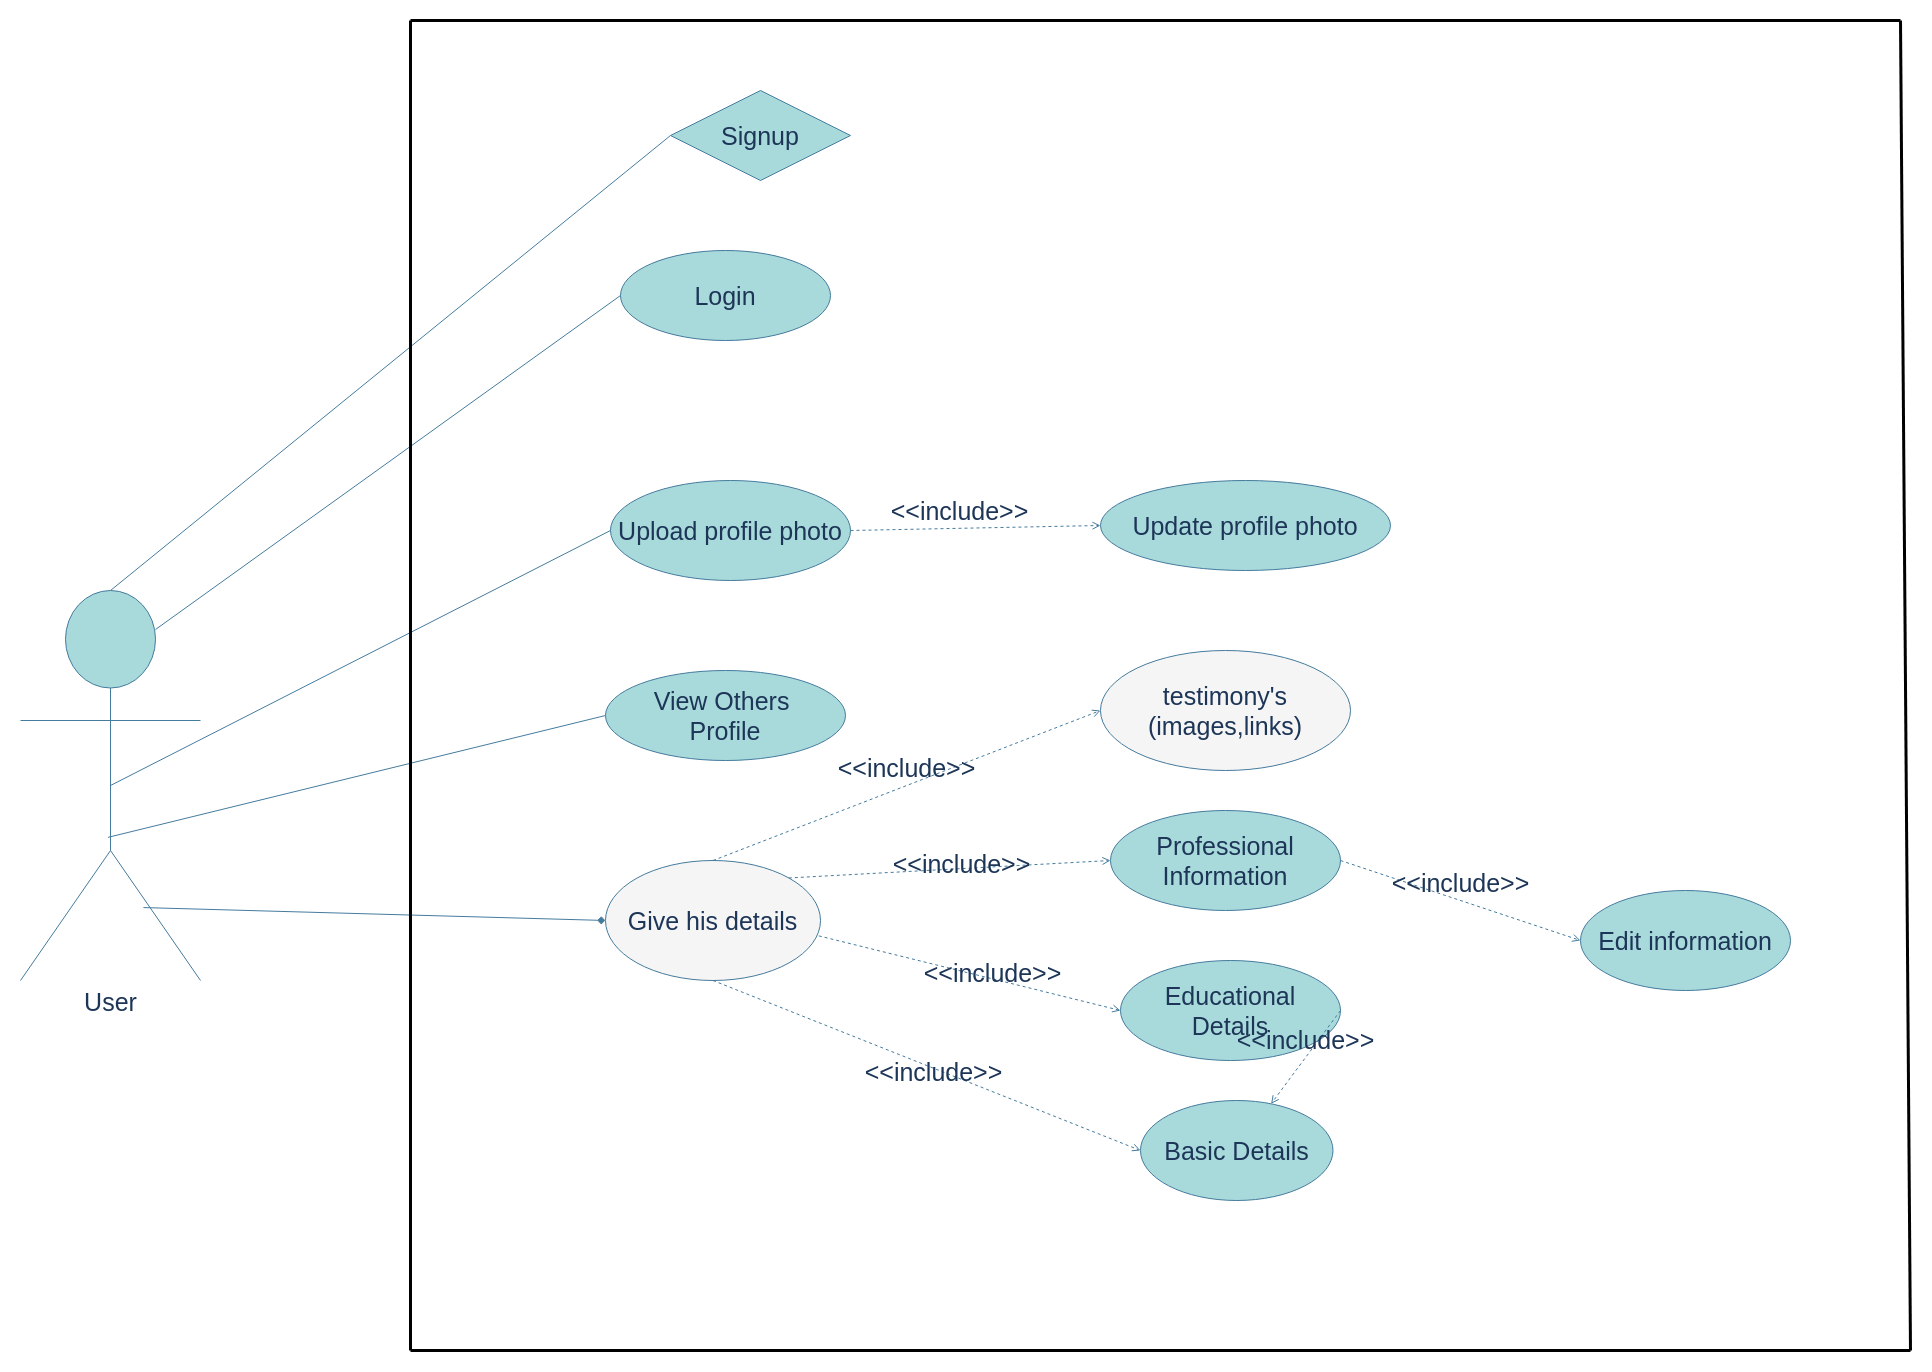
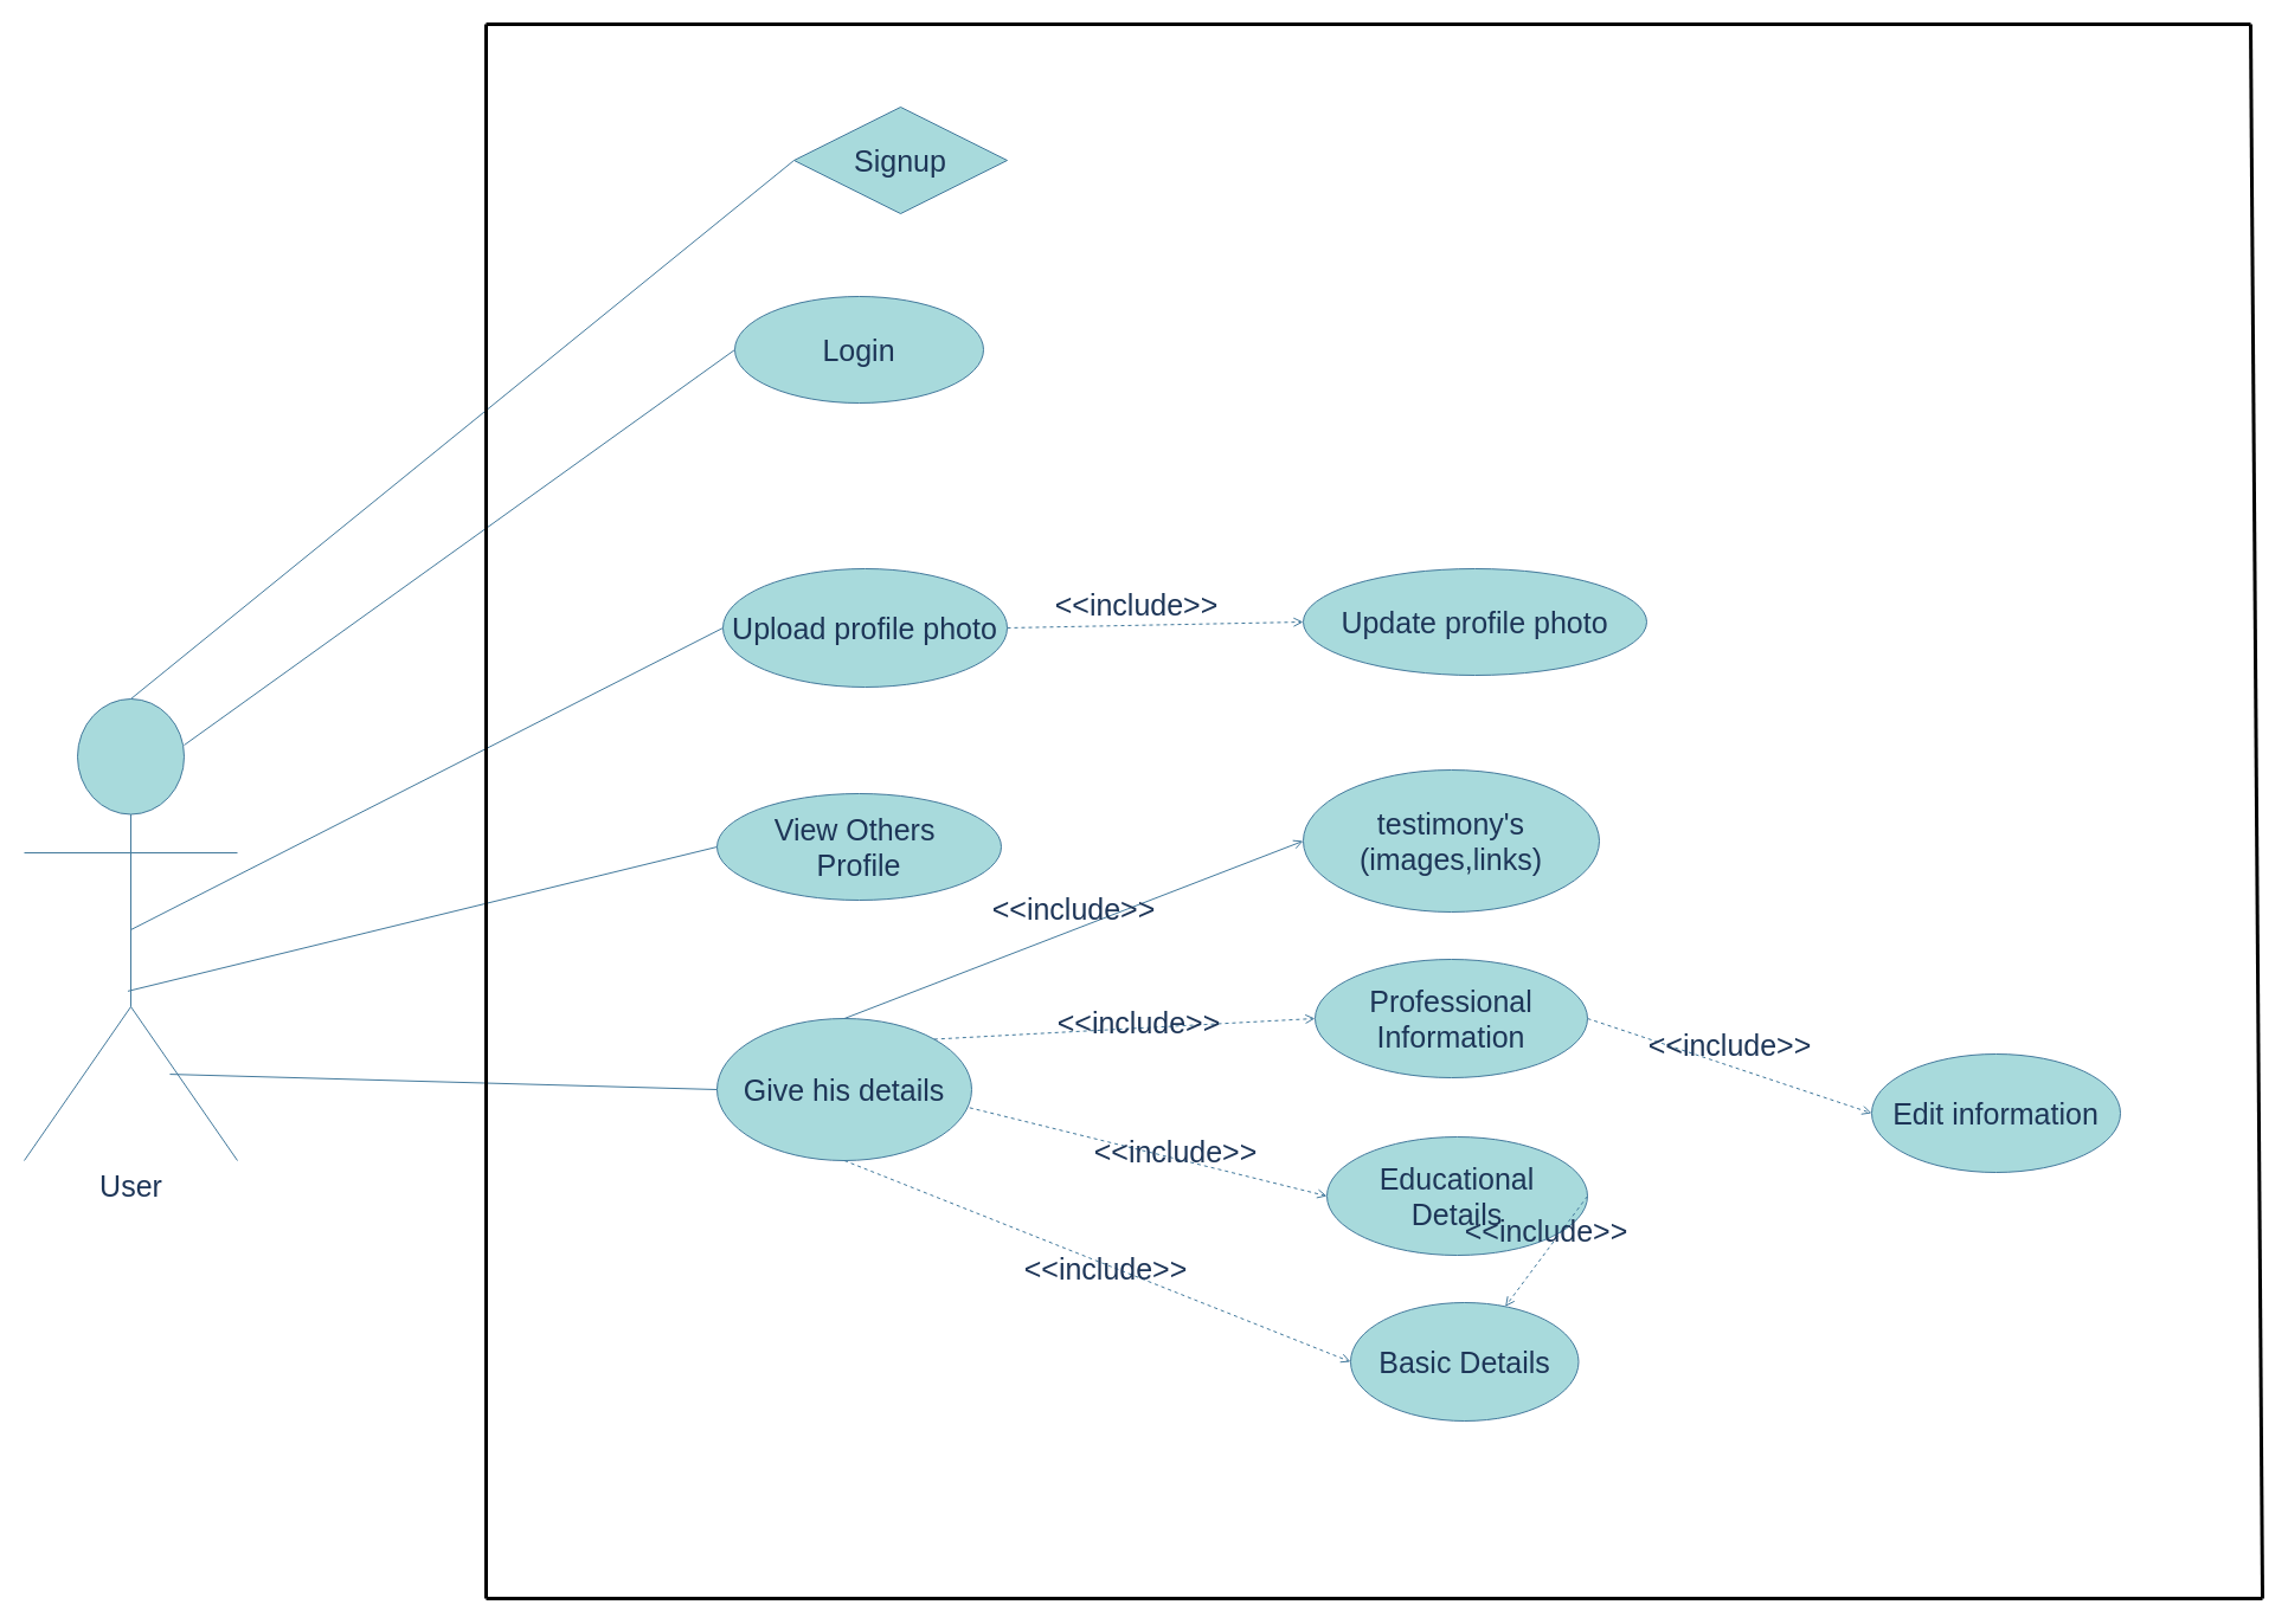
  <mxCell id="0" />
  <mxCell id="1" parent="0" />
  <mxCell id="2" value="User&lt;br&gt;" style="shape=umlActor;verticalLabelPosition=bottom;verticalAlign=top;html=1;fillColor=#A8DADC;strokeColor=#457B9D;fontColor=#1D3557;fontSize=25;" parent="1" vertex="1"><mxGeometry x="20" y="590" width="180" height="390" as="geometry" /></mxCell>
  <mxCell id="3" value="Signup" style="rhombus;whiteSpace=wrap;html=1;sketch=0;fontSize=25;fontColor=#1D3557;strokeColor=#457B9D;fillColor=#A8DADC;" parent="1" vertex="1"><mxGeometry x="670" y="90" width="180" height="90" as="geometry" /></mxCell>
  <mxCell id="4" value="Login" style="ellipse;whiteSpace=wrap;html=1;rounded=0;sketch=0;fontSize=25;fontColor=#1D3557;strokeColor=#457B9D;fillColor=#A8DADC;" parent="1" vertex="1"><mxGeometry x="620" width="210" height="90" as="geometry" y="250" /></mxCell>
  <mxCell id="5" value="" style="endArrow=none;html=1;rounded=1;sketch=0;fontSize=25;fontColor=#1D3557;strokeColor=#457B9D;fillColor=#A8DADC;curved=0;exitX=0.75;exitY=0.1;exitDx=0;exitDy=0;exitPerimeter=0;entryX=0;entryY=0.5;entryDx=0;entryDy=0;" parent="1" source="2" target="4" edge="1"><mxGeometry width="50" height="50" relative="1" as="geometry"><mxPoint x="670" y="460" as="sourcePoint" /><mxPoint x="720" y="410" as="targetPoint" /></mxGeometry></mxCell>
  <mxCell id="6" value="" style="endArrow=none;html=1;rounded=1;sketch=0;fontSize=25;fontColor=#1D3557;strokeColor=#457B9D;fillColor=#A8DADC;curved=0;entryX=0;entryY=0.5;entryDx=0;entryDy=0;exitX=0.5;exitY=0;exitDx=0;exitDy=0;exitPerimeter=0;" parent="1" source="2" target="3" edge="1"><mxGeometry width="50" height="50" relative="1" as="geometry"><mxPoint x="410" y="430" as="sourcePoint" /><mxPoint x="630" y="500" as="targetPoint" /></mxGeometry></mxCell>
  <mxCell id="7" value="Upload profile photo" style="ellipse;whiteSpace=wrap;html=1;rounded=0;sketch=0;fontSize=25;fontColor=#1D3557;strokeColor=#457B9D;fillColor=#A8DADC;" parent="1" vertex="1"><mxGeometry x="610" y="480" width="240" height="100" as="geometry" /></mxCell>
- <mxCell id="8" value="Give his details" style="ellipse;whiteSpace=wrap;html=1;rounded=0;sketch=0;fontSize=25;fontColor=#1D3557;strokeColor=#457B9D;fillColor=#f5f5f5;" parent="1" vertex="1"><mxGeometry x="605" y="860" width="215" height="120" as="geometry" /></mxCell>
+ <mxCell id="8" value="Give his details" style="ellipse;whiteSpace=wrap;html=1;rounded=0;sketch=0;fontSize=25;fontColor=#1D3557;strokeColor=#457B9D;fillColor=#A8DADC;" parent="1" vertex="1"><mxGeometry x="605" y="860" width="215" height="120" as="geometry" /></mxCell>
  <mxCell id="9" value="&amp;lt;&amp;lt;include&amp;gt;&amp;gt;" style="html=1;verticalAlign=bottom;labelBackgroundColor=none;endArrow=open;endFill=0;dashed=1;rounded=1;sketch=0;fontSize=25;fontColor=#1D3557;strokeColor=#457B9D;fillColor=#A8DADC;curved=0;exitX=1;exitY=0.5;exitDx=0;exitDy=0;entryX=0;entryY=0.5;entryDx=0;entryDy=0;" parent="1" source="7" target="10" edge="1"><mxGeometry x="-0.127" width="160" relative="1" as="geometry"><mxPoint x="980" y="390" as="sourcePoint" /><mxPoint x="972" y="620" as="targetPoint" /><mxPoint as="offset" /></mxGeometry></mxCell>
  <mxCell id="10" value="Update profile photo" style="ellipse;whiteSpace=wrap;html=1;rounded=0;sketch=0;fontSize=25;fontColor=#1D3557;strokeColor=#457B9D;fillColor=#A8DADC;" parent="1" vertex="1"><mxGeometry x="1100" y="480" width="290" height="90" as="geometry" /></mxCell>
  <mxCell id="11" value="Educational&lt;br&gt;Details" style="ellipse;whiteSpace=wrap;html=1;rounded=0;sketch=0;fontSize=25;fontColor=#1D3557;strokeColor=#457B9D;fillColor=#A8DADC;" parent="1" vertex="1"><mxGeometry x="1120" y="960" width="220" height="100" as="geometry" /></mxCell>
- <mxCell id="12" value="testimony's&lt;br&gt;(images,links)" style="ellipse;whiteSpace=wrap;html=1;rounded=0;sketch=0;fontSize=25;fontColor=#1D3557;strokeColor=#457B9D;fillColor=#f5f5f5;" parent="1" vertex="1"><mxGeometry x="1100" y="650" width="250" height="120" as="geometry" /></mxCell>
+ <mxCell id="12" value="testimony's&lt;br&gt;(images,links)" style="ellipse;whiteSpace=wrap;html=1;rounded=0;sketch=0;fontSize=25;fontColor=#1D3557;strokeColor=#457B9D;fillColor=#A8DADC;" parent="1" vertex="1"><mxGeometry x="1100" y="650" width="250" height="120" as="geometry" /></mxCell>
  <mxCell id="13" value="Basic Details" style="ellipse;whiteSpace=wrap;html=1;rounded=0;sketch=0;fontSize=25;fontColor=#1D3557;strokeColor=#457B9D;fillColor=#A8DADC;" parent="1" vertex="1"><mxGeometry x="1140" y="1100" width="192.5" height="100" as="geometry" /></mxCell>
  <mxCell id="14" value="Professional&lt;br&gt;Information" style="ellipse;whiteSpace=wrap;html=1;rounded=0;sketch=0;fontSize=25;fontColor=#1D3557;strokeColor=#457B9D;fillColor=#A8DADC;" parent="1" vertex="1"><mxGeometry x="1110" y="810" width="230" height="100" as="geometry" /></mxCell>
  <mxCell id="15" value="&amp;lt;&amp;lt;include&amp;gt;&amp;gt;" style="html=1;verticalAlign=bottom;labelBackgroundColor=none;endArrow=open;endFill=0;dashed=1;rounded=1;sketch=0;fontSize=25;fontColor=#1D3557;strokeColor=#457B9D;fillColor=#A8DADC;curved=0;entryX=0;entryY=0.5;entryDx=0;entryDy=0;exitX=0.5;exitY=1;exitDx=0;exitDy=0;" parent="1" source="8" target="13" edge="1"><mxGeometry x="0.07" y="-20" width="160" relative="1" as="geometry"><mxPoint x="773" y="1020" as="sourcePoint" /><mxPoint x="640" y="1050" as="targetPoint" /><mxPoint x="-1" as="offset" /></mxGeometry></mxCell>
  <mxCell id="16" value="&amp;lt;&amp;lt;include&amp;gt;&amp;gt;" style="html=1;verticalAlign=bottom;labelBackgroundColor=none;endArrow=open;endFill=0;dashed=1;rounded=1;sketch=0;fontSize=25;fontColor=#1D3557;strokeColor=#457B9D;fillColor=#A8DADC;curved=0;exitX=0.992;exitY=0.628;exitDx=0;exitDy=0;entryX=0;entryY=0.5;entryDx=0;entryDy=0;exitPerimeter=0;" parent="1" source="8" target="11" edge="1"><mxGeometry x="0.18" y="-11" width="160" relative="1" as="geometry"><mxPoint x="790" y="1060" as="sourcePoint" /><mxPoint x="950" y="1060" as="targetPoint" /><mxPoint x="-1" as="offset" /></mxGeometry></mxCell>
- <mxCell id="17" value="&amp;lt;&amp;lt;include&amp;gt;&amp;gt;" style="html=1;verticalAlign=bottom;labelBackgroundColor=none;endArrow=open;endFill=0;dashed=1;rounded=1;sketch=0;fontSize=25;fontColor=#1D3557;strokeColor=#457B9D;fillColor=#A8DADC;curved=0;exitX=0.5;exitY=0;exitDx=0;exitDy=0;entryX=0;entryY=0.5;entryDx=0;entryDy=0;" parent="1" source="8" target="12" edge="1"><mxGeometry width="160" relative="1" as="geometry"><mxPoint x="980" y="830" as="sourcePoint" /><mxPoint x="1140" y="830" as="targetPoint" /></mxGeometry></mxCell>
+ <mxCell id="17" value="&amp;lt;&amp;lt;include&amp;gt;&amp;gt;" style="html=1;verticalAlign=bottom;labelBackgroundColor=none;endArrow=open;endFill=0;dashed=0;rounded=1;sketch=0;fontSize=25;fontColor=#1D3557;strokeColor=#457B9D;fillColor=#A8DADC;curved=0;exitX=0.5;exitY=0;exitDx=0;exitDy=0;entryX=0;entryY=0.5;entryDx=0;entryDy=0;" parent="1" source="8" target="12" edge="1"><mxGeometry width="160" relative="1" as="geometry"><mxPoint x="980" y="830" as="sourcePoint" /><mxPoint x="1140" y="830" as="targetPoint" /></mxGeometry></mxCell>
  <mxCell id="18" value="&amp;lt;&amp;lt;include&amp;gt;&amp;gt;" style="html=1;verticalAlign=bottom;labelBackgroundColor=none;endArrow=open;endFill=0;dashed=1;rounded=1;sketch=0;fontSize=25;fontColor=#1D3557;strokeColor=#457B9D;fillColor=#A8DADC;curved=0;exitX=1;exitY=0;exitDx=0;exitDy=0;entryX=0;entryY=0.5;entryDx=0;entryDy=0;" parent="1" source="8" target="14" edge="1"><mxGeometry x="0.069" y="-13" width="160" relative="1" as="geometry"><mxPoint x="970" y="1050" as="sourcePoint" /><mxPoint x="1130" y="1050" as="targetPoint" /><mxPoint as="offset" /></mxGeometry></mxCell>
  <mxCell id="19" value="View Others&amp;nbsp;&lt;br&gt;Profile" style="ellipse;whiteSpace=wrap;html=1;rounded=0;sketch=0;fontSize=25;fontColor=#1D3557;strokeColor=#457B9D;fillColor=#A8DADC;" parent="1" vertex="1"><mxGeometry x="605" y="670" width="240" height="90" as="geometry" /></mxCell>
  <mxCell id="20" value="" style="endArrow=none;html=1;rounded=1;sketch=0;fontSize=25;fontColor=#1D3557;strokeColor=#457B9D;fillColor=#A8DADC;curved=0;entryX=0;entryY=0.5;entryDx=0;entryDy=0;exitX=0.5;exitY=0.5;exitDx=0;exitDy=0;exitPerimeter=0;" parent="1" source="2" target="7" edge="1"><mxGeometry width="50" height="50" relative="1" as="geometry"><mxPoint x="330" y="840" as="sourcePoint" /><mxPoint x="380" y="790" as="targetPoint" /></mxGeometry></mxCell>
- <mxCell id="21" value="" style="endArrow=diamond;html=1;rounded=1;sketch=0;fontSize=25;fontColor=#1D3557;strokeColor=#457B9D;fillColor=#A8DADC;curved=0;exitX=0.683;exitY=0.813;exitDx=0;exitDy=0;exitPerimeter=0;entryX=0;entryY=0.5;entryDx=0;entryDy=0;" parent="1" source="2" target="8" edge="1"><mxGeometry width="50" height="50" relative="1" as="geometry"><mxPoint x="430" y="1150" as="sourcePoint" /><mxPoint x="480" y="1100" as="targetPoint" /></mxGeometry></mxCell>
+ <mxCell id="21" value="" style="endArrow=none;html=1;rounded=1;sketch=0;fontSize=25;fontColor=#1D3557;strokeColor=#457B9D;fillColor=#A8DADC;curved=0;exitX=0.683;exitY=0.813;exitDx=0;exitDy=0;exitPerimeter=0;entryX=0;entryY=0.5;entryDx=0;entryDy=0;" parent="1" source="2" target="8" edge="1"><mxGeometry width="50" height="50" relative="1" as="geometry"><mxPoint x="430" y="1150" as="sourcePoint" /><mxPoint x="480" y="1100" as="targetPoint" /></mxGeometry></mxCell>
  <mxCell id="22" value="" style="endArrow=none;html=1;rounded=1;sketch=0;fontSize=25;fontColor=#1D3557;strokeColor=#457B9D;fillColor=#A8DADC;curved=0;entryX=0.486;entryY=0.633;entryDx=0;entryDy=0;entryPerimeter=0;exitX=0;exitY=0.5;exitDx=0;exitDy=0;" parent="1" source="19" target="2" edge="1"><mxGeometry width="50" height="50" relative="1" as="geometry"><mxPoint x="680" y="1150" as="sourcePoint" /><mxPoint x="280" y="1090" as="targetPoint" /></mxGeometry></mxCell>
  <mxCell id="23" value="Edit information" style="ellipse;whiteSpace=wrap;html=1;rounded=0;sketch=0;fontSize=25;fontColor=#1D3557;strokeColor=#457B9D;fillColor=#A8DADC;" parent="1" vertex="1"><mxGeometry x="1580" y="890" width="210" height="100" as="geometry" /></mxCell>
  <mxCell id="24" value="&amp;lt;&amp;lt;include&amp;gt;&amp;gt;" style="html=1;verticalAlign=bottom;labelBackgroundColor=none;endArrow=open;endFill=0;dashed=1;rounded=1;sketch=0;fontSize=25;fontColor=#1D3557;strokeColor=#457B9D;fillColor=#A8DADC;curved=0;entryX=0;entryY=0.5;entryDx=0;entryDy=0;exitX=1;exitY=0.5;exitDx=0;exitDy=0;" parent="1" source="14" target="23" edge="1"><mxGeometry width="160" relative="1" as="geometry"><mxPoint x="1440" y="820" as="sourcePoint" /><mxPoint x="1600" y="820" as="targetPoint" /></mxGeometry></mxCell>
  <mxCell id="25" value="&amp;lt;&amp;lt;include&amp;gt;&amp;gt;" style="html=1;verticalAlign=bottom;labelBackgroundColor=none;endArrow=open;endFill=0;dashed=1;rounded=1;sketch=0;fontSize=25;fontColor=#1D3557;strokeColor=#457B9D;fillColor=#A8DADC;curved=0;exitX=1;exitY=0.5;exitDx=0;exitDy=0;" parent="1" source="11" target="13" edge="1"><mxGeometry width="160" relative="1" as="geometry"><mxPoint x="1570" y="730" as="sourcePoint" /><mxPoint x="1730" y="730" as="targetPoint" /></mxGeometry></mxCell>
  <mxCell id="26" value="" style="endArrow=none;startArrow=none;endFill=0;startFill=0;endSize=8;html=1;verticalAlign=bottom;labelBackgroundColor=none;strokeWidth=3;rounded=1;sketch=0;fontSize=25;fontColor=#1D3557;fillColor=#A8DADC;curved=0;" parent="1" edge="1"><mxGeometry width="160" relative="1" as="geometry"><mxPoint x="410" y="20" as="sourcePoint" /><mxPoint x="410" y="1350" as="targetPoint" /></mxGeometry></mxCell>
  <mxCell id="27" value="" style="endArrow=none;startArrow=none;endFill=0;startFill=0;endSize=8;html=1;verticalAlign=bottom;labelBackgroundColor=none;strokeWidth=3;rounded=1;sketch=0;fontSize=25;fontColor=#1D3557;fillColor=#A8DADC;curved=0;" parent="1" edge="1"><mxGeometry width="160" relative="1" as="geometry"><mxPoint x="410" y="20" as="sourcePoint" /><mxPoint x="1900" y="20" as="targetPoint" /></mxGeometry></mxCell>
  <mxCell id="28" value="" style="endArrow=none;startArrow=none;endFill=0;startFill=0;endSize=8;html=1;verticalAlign=bottom;labelBackgroundColor=none;strokeWidth=3;rounded=1;sketch=0;fontSize=25;fontColor=#1D3557;fillColor=#A8DADC;curved=0;" parent="1" edge="1"><mxGeometry width="160" relative="1" as="geometry"><mxPoint x="410" y="1350" as="sourcePoint" /><mxPoint x="1910" y="1350" as="targetPoint" /></mxGeometry></mxCell>
  <mxCell id="29" value="" style="endArrow=none;startArrow=none;endFill=0;startFill=0;endSize=8;html=1;verticalAlign=bottom;labelBackgroundColor=none;strokeWidth=3;rounded=1;sketch=0;fontSize=25;fontColor=#1D3557;fillColor=#A8DADC;curved=0;" parent="1" edge="1"><mxGeometry width="160" relative="1" as="geometry"><mxPoint x="1900" y="20" as="sourcePoint" /><mxPoint x="1910" y="1350" as="targetPoint" /></mxGeometry></mxCell>
